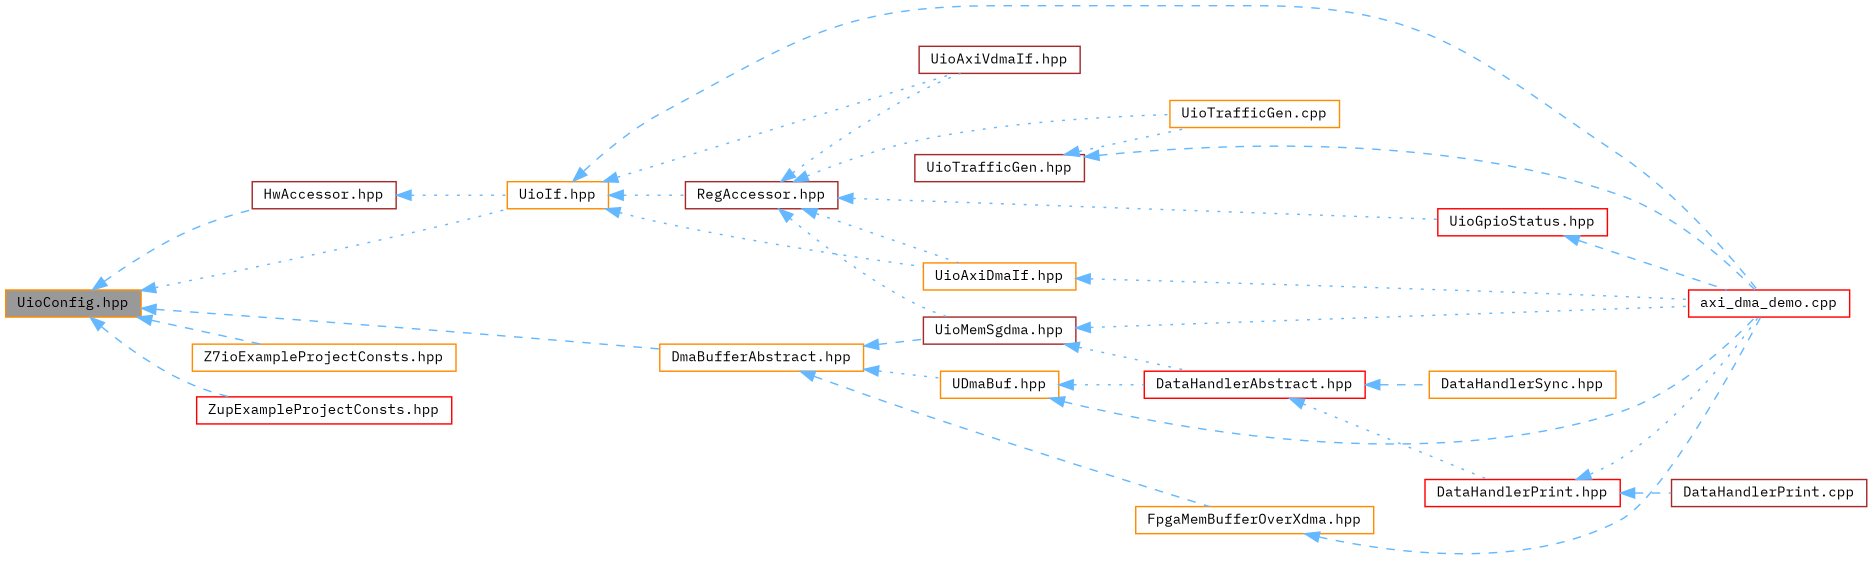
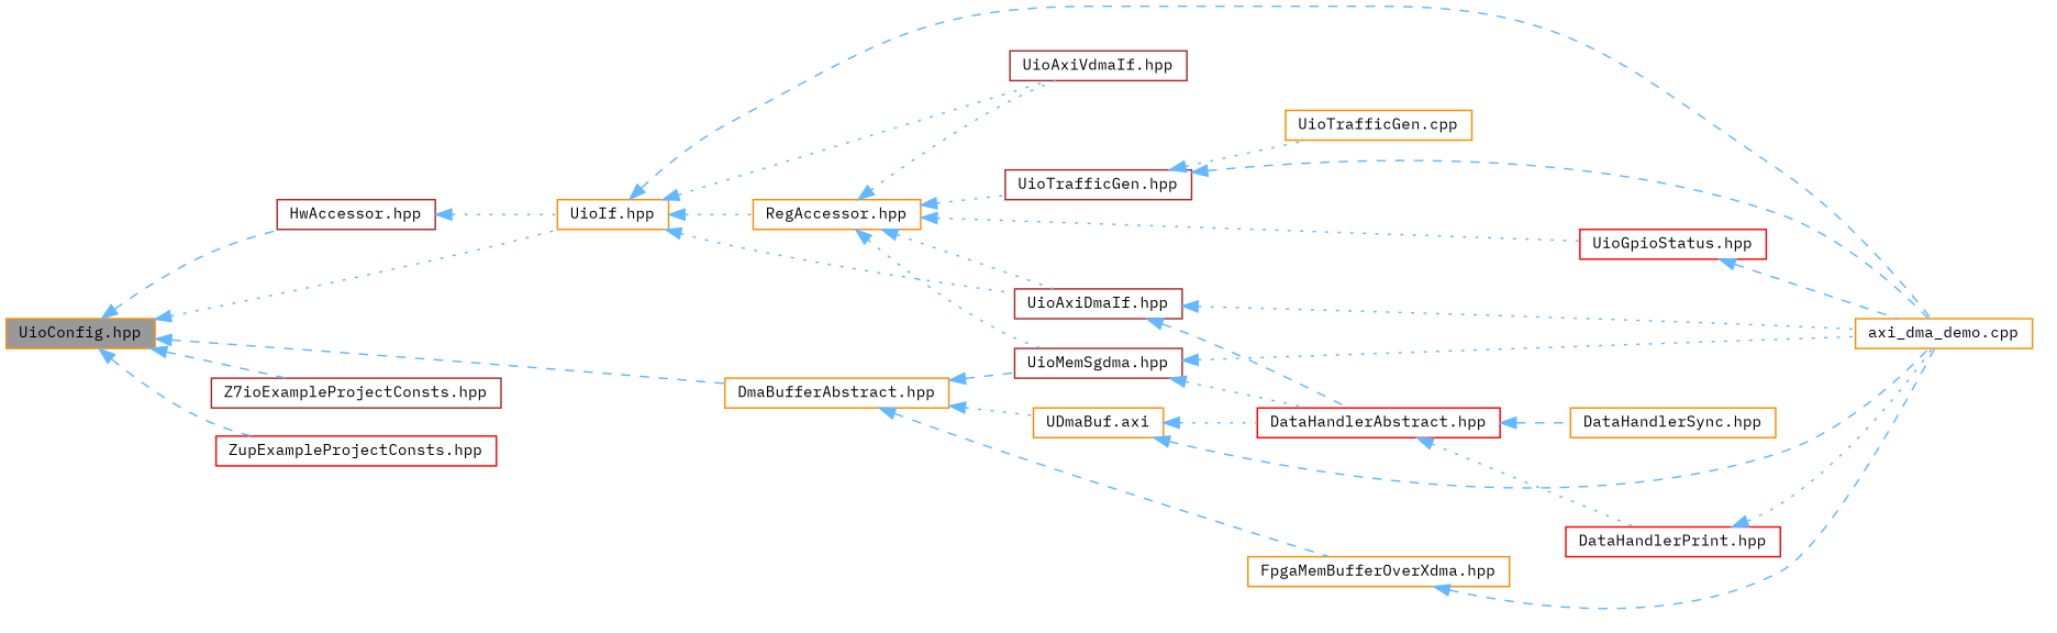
  digraph {
    fontname="IBM Plex Mono"
    rankdir=LR
    node [color=darkorange fillcolor=white fontname="IBM Plex Mono" fontsize=10 shape=box style=filled]
    edge [color=steelblue1 dir=back fontname="IBM Plex Mono" fontsize=10 labelfontname=Helvetica labelfontsize=10 style=dotted]
    n1 [fillcolor=grey60 fontcolor=black height=0.2 label="UioConfig.hpp" width=0.4]
    n2 [height=0.2 label="DmaBufferAbstract.hpp" width=0.4]
    n3 [color=brown height=0.2 label="HwAccessor.hpp" width=0.4]
    n4 [height=0.2 label="UioIf.hpp" width=0.4]
-   n5 [height=0.2 label="Z7ioExampleProjectConsts.hpp" width=0.4]
+   n5 [color=brown height=0.2 label="Z7ioExampleProjectConsts.hpp" width=0.4]
    n6 [color=red height=0.2 label="ZupExampleProjectConsts.hpp" width=0.4]
    n7 [height=0.2 label="FpgaMemBufferOverXdma.hpp" width=0.4]
-   n8 [height=0.2 label="UDmaBuf.hpp" width=0.4]
+   n8 [height=0.2 label="UDmaBuf.axi" width=0.4]
    n9 [color=brown height=0.2 label="UioMemSgdma.hpp" width=0.4]
-   n10 [color=red height=0.2 label="axi_dma_demo.cpp" width=0.4]
-   n11 [color=brown height=0.2 label="RegAccessor.hpp" width=0.4]
-   n12 [height=0.2 label="UioAxiDmaIf.hpp" width=0.4]
+   n10 [height=0.2 label="axi_dma_demo.cpp" width=0.4]
+   n11 [height=0.2 label="RegAccessor.hpp" width=0.4]
+   n12 [color=brown height=0.2 label="UioAxiDmaIf.hpp" width=0.4]
    n13 [color=brown height=0.2 label="UioAxiVdmaIf.hpp" width=0.4]
    n14 [color=red height=0.2 label="DataHandlerAbstract.hpp" width=0.4]
    n15 [color=red height=0.2 label="DataHandlerPrint.hpp" width=0.4]
    n16 [height=0.2 label="DataHandlerSync.hpp" width=0.4]
-   n17 [color=brown height=0.2 label="DataHandlerPrint.cpp" width=0.4]
    n18 [color=red height=0.2 label="UioGpioStatus.hpp" width=0.4]
    n19 [color=brown height=0.2 label="UioTrafficGen.hpp" width=0.4]
    n20 [height=0.2 label="UioTrafficGen.cpp" width=0.4]
    n1 -> n2 [style=dashed]
    n1 -> n3 [style=dashed]
    n1 -> n4
    n1 -> n5 [style=dashed]
    n1 -> n6 [style=dashed]
    n2 -> n7 [style=dashed]
    n2 -> n8
    n2 -> n9 [style=dashed]
    n3 -> n4
    n4 -> n10 [style=dashed]
    n4 -> n11
    n4 -> n12
    n4 -> n13
    n7 -> n10 [style=dashed]
    n8 -> n10 [style=dashed]
    n8 -> n14
    n9 -> n10
    n9 -> n14
    n11 -> n9
    n11 -> n12
    n11 -> n13
    n11 -> n18
-   n11 -> n20
+   n11 -> n19
    n12 -> n10
+   n12 -> n14 [style=dashed]
    n14 -> n15
    n14 -> n16 [style=dashed]
    n15 -> n10
-   n15 -> n17 [style=dashed]
    n18 -> n10 [style=dashed]
    n19 -> n10 [style=dashed]
    n19 -> n20
  }
